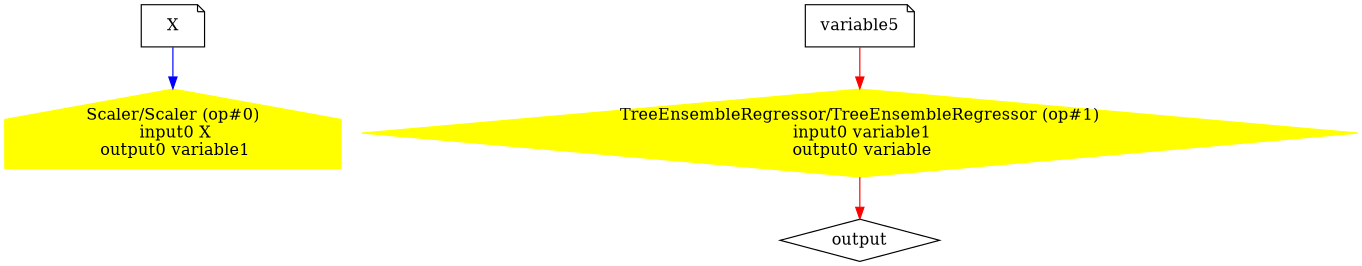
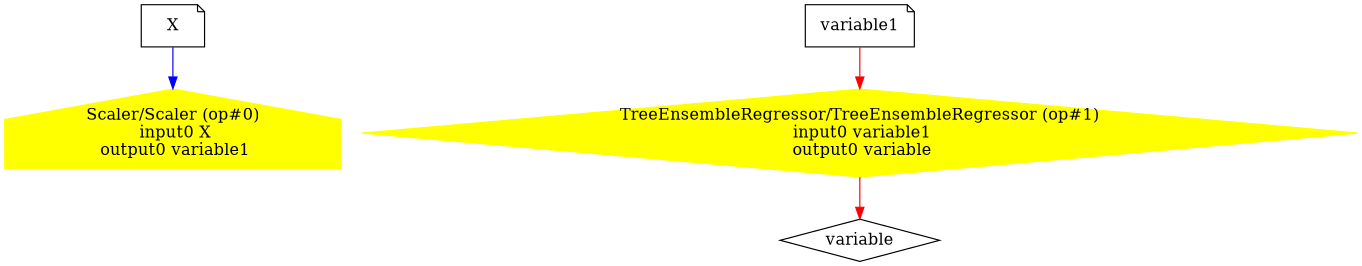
  digraph {
    rankdir=TB
    node [shape=note]
    edge [color=red]
    "Scaler/Scaler (op#0)\n input0 X\n output0 variable1" [color=yellow fillcolor=yellow height=1.041 shape=house style=filled width=2.5731]
-   n2 [height=0.5 label=variable5 width=1.2897]
+   n2 [height=0.5 label=variable1 width=1.2897]
    "TreeEnsembleRegressor/TreeEnsembleRegressor (op#1)\n input0 variable1\n output0 variable" [color=yellow fillcolor=yellow height=1.041 shape=diamond style=filled width=6.58]
-   n4 [height=0.5 label=output shape=diamond width=1.1529]
+   n4 [height=0.5 label=variable shape=diamond width=1.1529]
    n5 [height=0.5 label=X width=0.75]
    n2 -> "TreeEnsembleRegressor/TreeEnsembleRegressor (op#1)\n input0 variable1\n output0 variable"
    "TreeEnsembleRegressor/TreeEnsembleRegressor (op#1)\n input0 variable1\n output0 variable" -> n4
    n5 -> "Scaler/Scaler (op#0)\n input0 X\n output0 variable1" [color=blue]
  }
